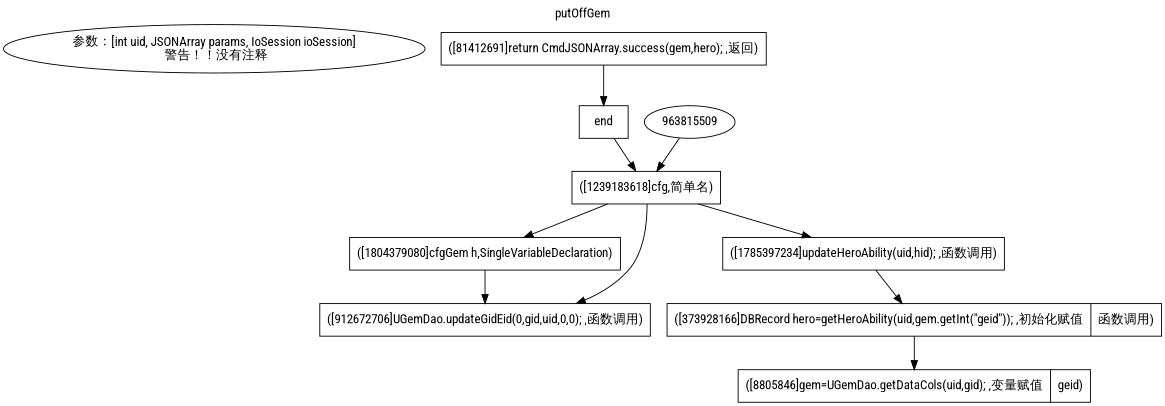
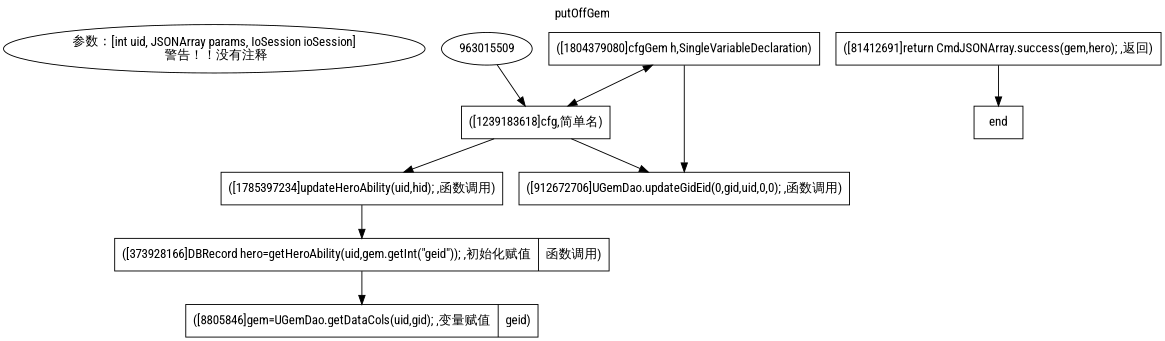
  digraph {
    concentrate=true
    fontname="Roboto Condensed"
    label=putOffGem
    labelloc=t
    node [fontname="Roboto Condensed" shape=record]
    edge [fontname="Roboto Condensed"]
    n1 [label="参数：[int uid, JSONArray params, IoSession ioSession]\n 警告！！没有注释" shape=""]
    n2 [label="([1804379080]cfgGem h,SingleVariableDeclaration)" type=44]
    n3 [label="([1239183618]cfg,简单名)" type=42]
    n4 [label="([912672706]UGemDao.updateGidEid(0,gid,uid,0,0); ,函数调用)" type=21]
    n5 [label="([1785397234]updateHeroAbility(uid,hid); ,函数调用)" type=21]
    n6 [label="([373928166]DBRecord hero=getHeroAbility(uid,gem.getInt(\"geid\")); ,初始化赋值|函数调用)" type=60]
    n7 [label="([8805846]gem=UGemDao.getDataCols(uid,gid); ,变量赋值|geid)" type=21]
    n8 [label="([81412691]return CmdJSONArray.success(gem,hero); ,返回)" type=41]
    n9 [label=end shape=box]
-   963815509 [shape=""]
-   n9 -> n3
+   963815509 [label=963015509 shape=""]
+   n2 -> n3
    n2 -> n4
    n3 -> n2
    n3 -> n4
    n3 -> n5
    n5 -> n6
    n6 -> n7
    n8 -> n9
    963815509 -> n3
  }
